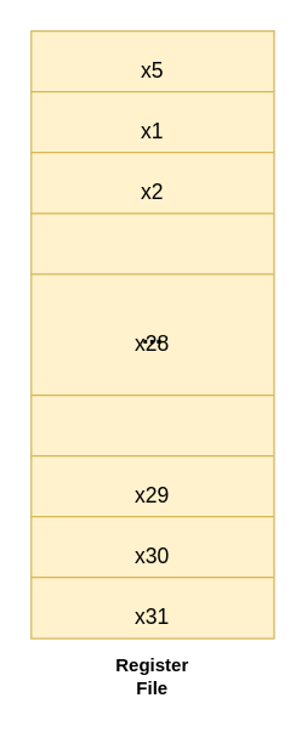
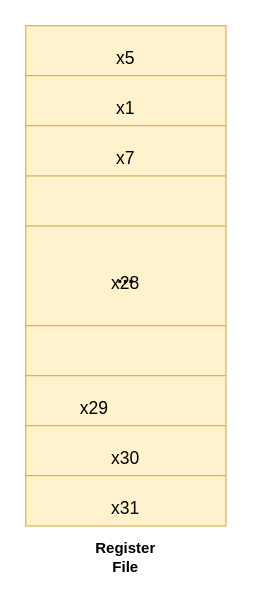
  <mxCell id="0" />
  <mxCell id="1" parent="0" />
  <mxCell id="2" value="&lt;b&gt;&lt;font style=&quot;font-size: 16px&quot;&gt;...&lt;/font&gt;&lt;/b&gt;" style="rounded=0;whiteSpace=wrap;html=1;fillColor=#fff2cc;strokeColor=#d6b656;" parent="1" vertex="1"><mxGeometry x="20" y="20" width="160" height="400" as="geometry" /></mxCell>
  <mxCell id="3" value="Register&lt;br&gt;File" style="text;html=1;strokeColor=none;fillColor=none;align=center;verticalAlign=middle;whiteSpace=wrap;rounded=0;fontStyle=1" parent="1" vertex="1"><mxGeometry x="70" y="430" width="60" height="30" as="geometry" /></mxCell>
  <mxCell id="4" value="" style="endArrow=none;html=1;rounded=0;fillColor=#fff2cc;strokeColor=#d6b656;" parent="1" edge="1"><mxGeometry width="50" height="50" relative="1" as="geometry"><mxPoint x="20" y="60" as="sourcePoint" /><mxPoint x="180" y="60" as="targetPoint" /></mxGeometry></mxCell>
  <mxCell id="5" value="" style="endArrow=none;html=1;rounded=0;fillColor=#fff2cc;strokeColor=#d6b656;" parent="1" edge="1"><mxGeometry width="50" height="50" relative="1" as="geometry"><mxPoint x="20" y="100" as="sourcePoint" /><mxPoint x="180" y="100" as="targetPoint" /></mxGeometry></mxCell>
  <mxCell id="6" value="" style="endArrow=none;html=1;rounded=0;fillColor=#fff2cc;strokeColor=#d6b656;" parent="1" edge="1"><mxGeometry width="50" height="50" relative="1" as="geometry"><mxPoint x="20" y="140" as="sourcePoint" /><mxPoint x="180" y="140" as="targetPoint" /></mxGeometry></mxCell>
  <mxCell id="7" value="" style="endArrow=none;html=1;rounded=0;fillColor=#fff2cc;strokeColor=#d6b656;" parent="1" edge="1"><mxGeometry width="50" height="50" relative="1" as="geometry"><mxPoint x="20" y="180" as="sourcePoint" /><mxPoint x="180" y="180" as="targetPoint" /></mxGeometry></mxCell>
  <mxCell id="8" value="" style="endArrow=none;html=1;rounded=0;fillColor=#fff2cc;strokeColor=#d6b656;" parent="1" edge="1"><mxGeometry width="50" height="50" relative="1" as="geometry"><mxPoint x="20" y="259.72" as="sourcePoint" /><mxPoint x="180" y="259.72" as="targetPoint" /></mxGeometry></mxCell>
  <mxCell id="9" value="" style="endArrow=none;html=1;rounded=0;fillColor=#fff2cc;strokeColor=#d6b656;" parent="1" edge="1"><mxGeometry width="50" height="50" relative="1" as="geometry"><mxPoint x="20" y="299.72" as="sourcePoint" /><mxPoint x="180" y="299.72" as="targetPoint" /></mxGeometry></mxCell>
  <mxCell id="10" value="" style="endArrow=none;html=1;rounded=0;fillColor=#fff2cc;strokeColor=#d6b656;" parent="1" edge="1"><mxGeometry width="50" height="50" relative="1" as="geometry"><mxPoint x="20" y="339.72" as="sourcePoint" /><mxPoint x="180" y="339.72" as="targetPoint" /></mxGeometry></mxCell>
  <mxCell id="11" value="" style="endArrow=none;html=1;rounded=0;fillColor=#fff2cc;strokeColor=#d6b656;" parent="1" edge="1"><mxGeometry width="50" height="50" relative="1" as="geometry"><mxPoint x="20" y="379.72" as="sourcePoint" /><mxPoint x="180" y="379.72" as="targetPoint" /></mxGeometry></mxCell>
  <mxCell id="12" value="&lt;font style=&quot;font-size: 14px&quot;&gt;x5&lt;/font&gt;" style="text;html=1;strokeColor=none;fillColor=none;align=center;verticalAlign=middle;whiteSpace=wrap;rounded=0;fontSize=16;" parent="1" vertex="1"><mxGeometry x="70" y="30" width="60" height="30" as="geometry" /></mxCell>
  <mxCell id="13" value="&lt;font style=&quot;font-size: 14px&quot;&gt;x1&lt;/font&gt;" style="text;html=1;strokeColor=none;fillColor=none;align=center;verticalAlign=middle;whiteSpace=wrap;rounded=0;fontSize=16;" parent="1" vertex="1"><mxGeometry x="70" y="70" width="60" height="30" as="geometry" /></mxCell>
- <mxCell id="14" value="&lt;font style=&quot;font-size: 14px&quot;&gt;x29&lt;/font&gt;" style="text;html=1;align=center;verticalAlign=middle;whiteSpace=wrap;rounded=0;fontSize=16;" parent="1" vertex="1"><mxGeometry x="70" y="310" width="60" height="30" as="geometry" /></mxCell>
+ <mxCell id="14" value="&lt;font style=&quot;font-size: 14px&quot;&gt;x29&lt;/font&gt;" style="text;html=1;align=center;verticalAlign=middle;whiteSpace=wrap;rounded=0;fontSize=16;" parent="1" vertex="1"><mxGeometry x="45" y="310" width="60" height="30" as="geometry" /></mxCell>
  <mxCell id="15" value="&lt;font style=&quot;font-size: 14px&quot;&gt;x28&lt;/font&gt;" style="text;html=1;strokeColor=none;fillColor=none;align=center;verticalAlign=middle;whiteSpace=wrap;rounded=0;fontSize=16;" parent="1" vertex="1"><mxGeometry x="70" y="210" width="60" height="30" as="geometry" /></mxCell>
  <mxCell id="16" value="&lt;font style=&quot;font-size: 14px&quot;&gt;x30&lt;/font&gt;" style="text;html=1;strokeColor=none;fillColor=none;align=center;verticalAlign=middle;whiteSpace=wrap;rounded=0;fontSize=16;" parent="1" vertex="1"><mxGeometry x="70" y="350" width="60" height="30" as="geometry" /></mxCell>
- <mxCell id="17" value="&lt;font style=&quot;font-size: 14px&quot;&gt;x2&lt;/font&gt;" style="text;html=1;strokeColor=none;fillColor=none;align=center;verticalAlign=middle;whiteSpace=wrap;rounded=0;fontSize=16;" parent="1" vertex="1"><mxGeometry x="70" y="110" width="60" height="30" as="geometry" /></mxCell>
+ <mxCell id="17" value="&lt;font style=&quot;font-size: 14px&quot;&gt;x7&lt;/font&gt;" style="text;html=1;strokeColor=none;fillColor=none;align=center;verticalAlign=middle;whiteSpace=wrap;rounded=0;fontSize=16;" parent="1" vertex="1"><mxGeometry x="70" y="110" width="60" height="30" as="geometry" /></mxCell>
  <mxCell id="18" value="&lt;font style=&quot;font-size: 14px&quot;&gt;x31&lt;/font&gt;" style="text;html=1;strokeColor=none;fillColor=none;align=center;verticalAlign=middle;whiteSpace=wrap;rounded=0;fontSize=16;" parent="1" vertex="1"><mxGeometry x="70" y="390" width="60" height="30" as="geometry" /></mxCell>
